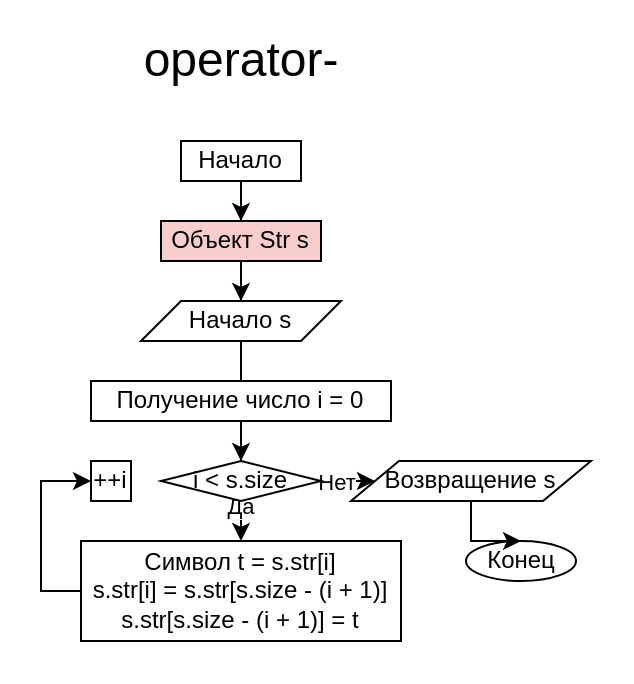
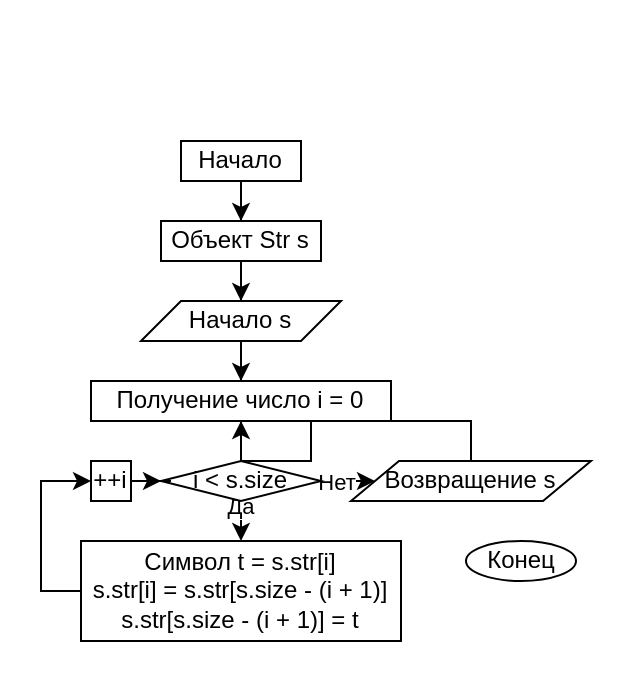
  <mxCell id="0" />
  <mxCell id="1" parent="0" />
  <mxCell id="2" style="edgeStyle=orthogonalEdgeStyle;rounded=0;orthogonalLoop=1;jettySize=auto;html=1;" edge="1" parent="1" source="3" target="5"><mxGeometry relative="1" as="geometry" /></mxCell>
  <mxCell id="3" value="Начало" style="whiteSpace=wrap;html=1;rounded=0;" vertex="1" parent="1"><mxGeometry x="90" y="70" width="60" height="20" as="geometry" /></mxCell>
  <mxCell id="4" style="edgeStyle=orthogonalEdgeStyle;rounded=0;orthogonalLoop=1;jettySize=auto;html=1;" edge="1" parent="1" source="5" target="7"><mxGeometry relative="1" as="geometry" /></mxCell>
- <mxCell id="5" value="Объект Str s" style="rounded=0;whiteSpace=wrap;html=1;fillColor=#f8cecc;" vertex="1" parent="1"><mxGeometry x="80" y="110" width="80" height="20" as="geometry" /></mxCell>
- <mxCell id="6" style="edgeStyle=orthogonalEdgeStyle;rounded=0;orthogonalLoop=1;jettySize=auto;html=1;entryX=0.5;entryY=0;entryDx=0;entryDy=0;endArrow=none;" edge="1" parent="1" source="7" target="9"><mxGeometry relative="1" as="geometry" /></mxCell>
+ <mxCell id="5" value="Объект Str s" style="rounded=0;whiteSpace=wrap;html=1;" vertex="1" parent="1"><mxGeometry x="80" y="110" width="80" height="20" as="geometry" /></mxCell>
+ <mxCell id="6" style="edgeStyle=orthogonalEdgeStyle;rounded=0;orthogonalLoop=1;jettySize=auto;html=1;entryX=0.5;entryY=0;entryDx=0;entryDy=0;" edge="1" parent="1" source="7" target="9"><mxGeometry relative="1" as="geometry" /></mxCell>
  <mxCell id="7" value="Начало s" style="shape=parallelogram;perimeter=parallelogramPerimeter;whiteSpace=wrap;html=1;" vertex="1" parent="1"><mxGeometry x="70" y="150" width="100" height="20" as="geometry" /></mxCell>
- <mxCell id="8" style="edgeStyle=orthogonalEdgeStyle;rounded=0;orthogonalLoop=1;jettySize=auto;html=1;" edge="1" parent="1" source="9" target="14"><mxGeometry relative="1" as="geometry" /></mxCell>
+ <mxCell id="8" style="edgeStyle=orthogonalEdgeStyle;rounded=0;orthogonalLoop=1;jettySize=auto;html=1;endArrow=none;" edge="1" parent="1" source="9" target="14"><mxGeometry relative="1" as="geometry" /></mxCell>
  <mxCell id="9" value="Получение число i = 0" style="rounded=0;whiteSpace=wrap;html=1;" vertex="1" parent="1"><mxGeometry x="45" y="190" width="150" height="20" as="geometry" /></mxCell>
  <mxCell id="10" style="edgeStyle=orthogonalEdgeStyle;rounded=0;orthogonalLoop=1;jettySize=auto;html=1;" edge="1" parent="1" source="14"><mxGeometry relative="1" as="geometry"><mxPoint x="120" y="270" as="targetPoint" /></mxGeometry></mxCell>
  <mxCell id="11" value="Да" style="edgeLabel;html=1;align=center;verticalAlign=middle;resizable=0;points=[];" vertex="1" connectable="0" parent="10"><mxGeometry x="-0.839" y="-1" relative="1" as="geometry"><mxPoint as="offset" /></mxGeometry></mxCell>
  <mxCell id="12" style="edgeStyle=orthogonalEdgeStyle;rounded=0;orthogonalLoop=1;jettySize=auto;html=1;" edge="1" parent="1" source="14" target="20"><mxGeometry relative="1" as="geometry" /></mxCell>
  <mxCell id="13" value="Нет" style="edgeLabel;html=1;align=center;verticalAlign=middle;resizable=0;points=[];" vertex="1" connectable="0" parent="12"><mxGeometry x="0.472" relative="1" as="geometry"><mxPoint as="offset" /></mxGeometry></mxCell>
  <mxCell id="14" value="i &amp;lt; s.size" style="rhombus;whiteSpace=wrap;html=1;" vertex="1" parent="1"><mxGeometry x="80" y="230" width="80" height="20" as="geometry" /></mxCell>
+ <mxCell id="15" style="edgeStyle=orthogonalEdgeStyle;rounded=0;orthogonalLoop=1;jettySize=auto;html=1;entryX=0;entryY=0.5;entryDx=0;entryDy=0;" edge="1" parent="1" source="16" target="14"><mxGeometry relative="1" as="geometry" /></mxCell>
  <mxCell id="16" value="++i" style="rounded=0;whiteSpace=wrap;html=1;" vertex="1" parent="1"><mxGeometry x="45" y="230" width="20" height="20" as="geometry" /></mxCell>
  <mxCell id="17" value="Конец" style="ellipse;whiteSpace=wrap;html=1;" vertex="1" parent="1"><mxGeometry x="232.5" y="270" width="55" height="20" as="geometry" /></mxCell>
- <mxCell id="18" value="&lt;font style=&quot;font-size: 24px&quot;&gt;operator-&lt;/font&gt;" style="text;html=1;align=center;verticalAlign=middle;resizable=0;points=[];autosize=1;lize=2em;" vertex="1" parent="1"><mxGeometry x="65" y="20" width="110" height="20" as="geometry" /></mxCell>
- <mxCell id="19" style="edgeStyle=orthogonalEdgeStyle;rounded=0;orthogonalLoop=1;jettySize=auto;html=1;" edge="1" parent="1" source="20" target="17"><mxGeometry relative="1" as="geometry" /></mxCell>
+ <mxCell id="19" style="edgeStyle=orthogonalEdgeStyle;rounded=0;orthogonalLoop=1;jettySize=auto;html=1;" edge="1" parent="1" source="20" target="9"><mxGeometry relative="1" as="geometry" /></mxCell>
  <mxCell id="20" value="Возвращение s" style="shape=parallelogram;perimeter=parallelogramPerimeter;whiteSpace=wrap;html=1;" vertex="1" parent="1"><mxGeometry x="175" y="230" width="120" height="20" as="geometry" /></mxCell>
  <mxCell id="21" style="edgeStyle=orthogonalEdgeStyle;rounded=0;orthogonalLoop=1;jettySize=auto;html=1;entryX=0;entryY=0.5;entryDx=0;entryDy=0;" edge="1" parent="1" source="22" target="16"><mxGeometry relative="1" as="geometry"><Array as="points"><mxPoint x="20" y="295" /><mxPoint x="20" y="240" /></Array></mxGeometry></mxCell>
  <mxCell id="22" value="&lt;div&gt;Символ t = s.str[i]&lt;/div&gt;&lt;div&gt;s.str[i] = s.str[s.size - (i + 1)]&lt;/div&gt;&lt;div&gt;s.str[s.size - (i + 1)] = t&lt;/div&gt;" style="rounded=0;whiteSpace=wrap;html=1;" vertex="1" parent="1"><mxGeometry x="40" y="270" width="160" height="50" as="geometry" /></mxCell>
